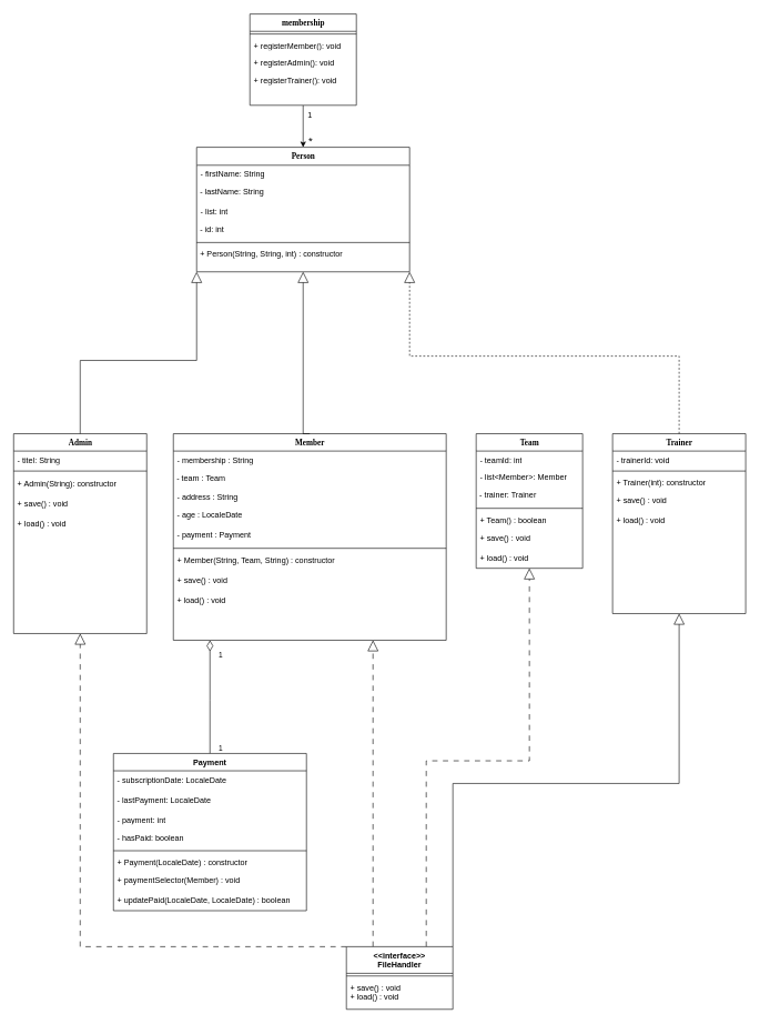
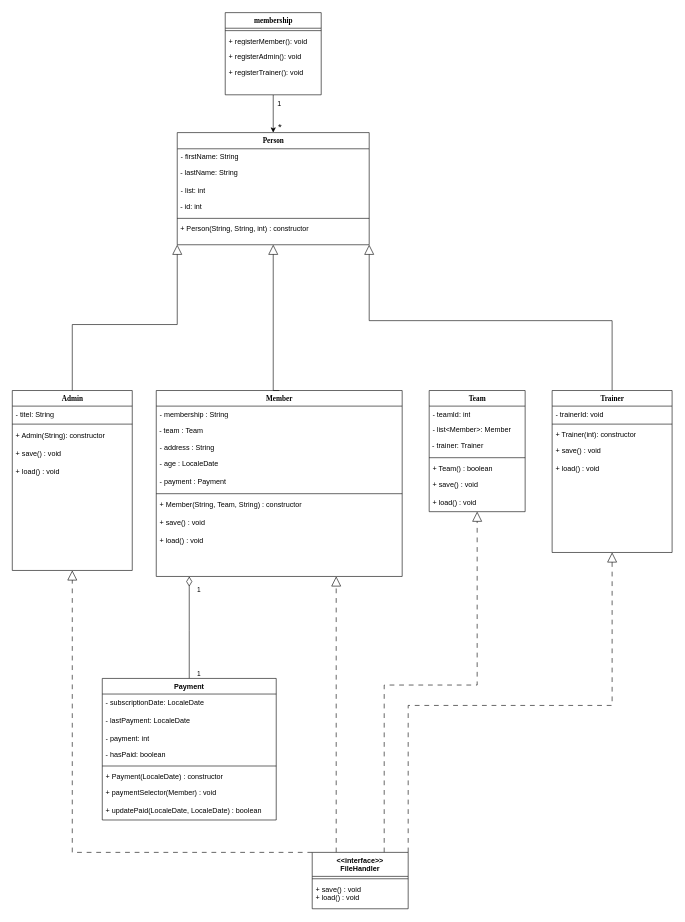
  <mxCell id="0" />
  <mxCell id="1" parent="0" />
  <mxCell id="2" value="&lt;div&gt;Person&lt;/div&gt;" style="swimlane;html=1;fontStyle=1;align=center;verticalAlign=top;childLayout=stackLayout;horizontal=1;startSize=27;horizontalStack=0;resizeParent=1;resizeLast=0;collapsible=1;marginBottom=0;swimlaneFillColor=#ffffff;rounded=0;shadow=0;comic=0;labelBackgroundColor=none;strokeWidth=1;fillColor=none;fontFamily=Verdana;fontSize=12" vertex="1" parent="1"><mxGeometry x="295" y="220" width="320" height="187" as="geometry" /></mxCell>
  <mxCell id="3" value="- firstName: String" style="text;html=1;strokeColor=none;fillColor=none;align=left;verticalAlign=top;spacingLeft=4;spacingRight=4;whiteSpace=wrap;overflow=hidden;rotatable=0;points=[[0,0.5],[1,0.5]];portConstraint=eastwest;" vertex="1" parent="2"><mxGeometry y="27" width="320" height="26" as="geometry" /></mxCell>
  <mxCell id="4" value="&lt;div&gt;&amp;nbsp;- lastName: String&lt;/div&gt;" style="text;html=1;align=left;verticalAlign=middle;resizable=0;points=[];autosize=1;strokeColor=none;fillColor=none;" vertex="1" parent="2"><mxGeometry y="53" width="320" height="30" as="geometry" /></mxCell>
  <mxCell id="5" value="- list: int" style="text;html=1;strokeColor=none;fillColor=none;align=left;verticalAlign=top;spacingLeft=4;spacingRight=4;whiteSpace=wrap;overflow=hidden;rotatable=0;points=[[0,0.5],[1,0.5]];portConstraint=eastwest;" vertex="1" parent="2"><mxGeometry y="83" width="320" height="26" as="geometry" /></mxCell>
  <mxCell id="6" value="&amp;nbsp;- id: int" style="text;html=1;align=left;verticalAlign=middle;resizable=0;points=[];autosize=1;strokeColor=none;fillColor=none;" vertex="1" parent="2"><mxGeometry y="109" width="320" height="30" as="geometry" /></mxCell>
  <mxCell id="7" value="" style="line;html=1;strokeWidth=1;fillColor=none;align=left;verticalAlign=middle;spacingTop=-1;spacingLeft=3;spacingRight=3;rotatable=0;labelPosition=right;points=[];portConstraint=eastwest;" vertex="1" parent="2"><mxGeometry y="139" width="320" height="8" as="geometry" /></mxCell>
  <mxCell id="8" value="&lt;div align=&quot;left&quot;&gt;&amp;nbsp;+ Person(String, String, int) : constructor&lt;/div&gt;&lt;div align=&quot;left&quot;&gt;&amp;nbsp;&lt;/div&gt;" style="text;html=1;align=left;verticalAlign=middle;resizable=0;points=[];autosize=1;strokeColor=none;fillColor=none;" vertex="1" parent="2"><mxGeometry y="147" width="320" height="40" as="geometry" /></mxCell>
  <mxCell id="9" style="edgeStyle=orthogonalEdgeStyle;rounded=0;orthogonalLoop=1;jettySize=auto;html=1;" edge="1" parent="1" source="10" target="2"><mxGeometry relative="1" as="geometry" /></mxCell>
  <mxCell id="10" value="membership" style="swimlane;html=1;fontStyle=1;align=center;verticalAlign=top;childLayout=stackLayout;horizontal=1;startSize=26;horizontalStack=0;resizeParent=1;resizeLast=0;collapsible=1;marginBottom=0;swimlaneFillColor=#ffffff;rounded=0;shadow=0;comic=0;labelBackgroundColor=none;strokeWidth=1;fillColor=none;fontFamily=Verdana;fontSize=12" vertex="1" parent="1"><mxGeometry x="375" y="20" width="160" height="137" as="geometry" /></mxCell>
  <mxCell id="11" value="" style="line;html=1;strokeWidth=1;fillColor=none;align=left;verticalAlign=middle;spacingTop=-1;spacingLeft=3;spacingRight=3;rotatable=0;labelPosition=right;points=[];portConstraint=eastwest;" vertex="1" parent="10"><mxGeometry y="26" width="160" height="8" as="geometry" /></mxCell>
  <mxCell id="12" value="+ registerMember(): void" style="text;html=1;strokeColor=none;fillColor=none;align=left;verticalAlign=top;spacingLeft=4;spacingRight=4;whiteSpace=wrap;overflow=hidden;rotatable=0;points=[[0,0.5],[1,0.5]];portConstraint=eastwest;" vertex="1" parent="10"><mxGeometry y="34" width="160" height="26" as="geometry" /></mxCell>
  <mxCell id="13" value="+ registerAdmin(): void" style="text;html=1;strokeColor=none;fillColor=none;align=left;verticalAlign=top;spacingLeft=4;spacingRight=4;whiteSpace=wrap;overflow=hidden;rotatable=0;points=[[0,0.5],[1,0.5]];portConstraint=eastwest;" vertex="1" parent="10"><mxGeometry y="60" width="160" height="26" as="geometry" /></mxCell>
  <mxCell id="14" value="+ registerTrainer(): void" style="text;html=1;strokeColor=none;fillColor=none;align=left;verticalAlign=top;spacingLeft=4;spacingRight=4;whiteSpace=wrap;overflow=hidden;rotatable=0;points=[[0,0.5],[1,0.5]];portConstraint=eastwest;" vertex="1" parent="10"><mxGeometry y="86" width="160" height="26" as="geometry" /></mxCell>
  <mxCell id="15" value="Admin" style="swimlane;html=1;fontStyle=1;align=center;verticalAlign=top;childLayout=stackLayout;horizontal=1;startSize=26;horizontalStack=0;resizeParent=1;resizeLast=0;collapsible=1;marginBottom=0;swimlaneFillColor=#ffffff;rounded=0;shadow=0;comic=0;labelBackgroundColor=none;strokeWidth=1;fillColor=none;fontFamily=Verdana;fontSize=12" vertex="1" parent="1"><mxGeometry x="20" y="650" width="200" height="300" as="geometry" /></mxCell>
  <mxCell id="16" value="- titel: String" style="text;html=1;strokeColor=none;fillColor=none;align=left;verticalAlign=top;spacingLeft=4;spacingRight=4;whiteSpace=wrap;overflow=hidden;rotatable=0;points=[[0,0.5],[1,0.5]];portConstraint=eastwest;" vertex="1" parent="15"><mxGeometry y="26" width="200" height="26" as="geometry" /></mxCell>
  <mxCell id="17" value="" style="line;html=1;strokeWidth=1;fillColor=none;align=left;verticalAlign=middle;spacingTop=-1;spacingLeft=3;spacingRight=3;rotatable=0;labelPosition=right;points=[];portConstraint=eastwest;" vertex="1" parent="15"><mxGeometry y="52" width="200" height="8" as="geometry" /></mxCell>
  <mxCell id="18" value="&lt;div&gt;+ Admin(String): constructor&lt;/div&gt;" style="text;html=1;align=left;verticalAlign=middle;resizable=0;points=[];autosize=1;strokeColor=none;fillColor=none;spacingLeft=4;" vertex="1" parent="15"><mxGeometry y="60" width="200" height="30" as="geometry" /></mxCell>
  <mxCell id="19" value="&lt;div align=&quot;left&quot;&gt;+ save() : void&lt;/div&gt;" style="text;html=1;align=left;verticalAlign=middle;resizable=0;points=[];autosize=1;strokeColor=none;fillColor=none;spacingLeft=4;" vertex="1" parent="15"><mxGeometry y="90" width="200" height="30" as="geometry" /></mxCell>
  <mxCell id="20" value="+ load() : void" style="text;html=1;align=left;verticalAlign=middle;resizable=0;points=[];autosize=1;strokeColor=none;fillColor=none;spacingLeft=4;" vertex="1" parent="15"><mxGeometry y="120" width="200" height="30" as="geometry" /></mxCell>
  <mxCell id="21" style="edgeStyle=orthogonalEdgeStyle;rounded=0;orthogonalLoop=1;jettySize=auto;html=1;exitX=0.5;exitY=0;exitDx=0;exitDy=0;endArrow=block;startFill=0;endFill=0;endSize=14;entryX=0.5;entryY=1;entryDx=0;entryDy=0;" edge="1" parent="1" source="22" target="2"><mxGeometry relative="1" as="geometry"><mxPoint x="220" y="540" as="targetPoint" /><Array as="points"><mxPoint x="455" y="650" /></Array></mxGeometry></mxCell>
  <mxCell id="22" value="Member" style="swimlane;html=1;fontStyle=1;align=center;verticalAlign=top;childLayout=stackLayout;horizontal=1;startSize=26;horizontalStack=0;resizeParent=1;resizeLast=0;collapsible=1;marginBottom=0;swimlaneFillColor=#ffffff;rounded=0;shadow=0;comic=0;labelBackgroundColor=none;strokeWidth=1;fillColor=none;fontFamily=Verdana;fontSize=12" vertex="1" parent="1"><mxGeometry x="260" y="650" width="410" height="310" as="geometry" /></mxCell>
  <mxCell id="23" value="- membership : String" style="text;html=1;strokeColor=none;fillColor=none;align=left;verticalAlign=top;spacingLeft=4;spacingRight=4;whiteSpace=wrap;overflow=hidden;rotatable=0;points=[[0,0.5],[1,0.5]];portConstraint=eastwest;" vertex="1" parent="22"><mxGeometry y="26" width="410" height="26" as="geometry" /></mxCell>
  <mxCell id="24" value="&amp;nbsp;- team : Team" style="text;html=1;align=left;verticalAlign=middle;resizable=0;points=[];autosize=1;strokeColor=none;fillColor=none;" vertex="1" parent="22"><mxGeometry y="52" width="410" height="30" as="geometry" /></mxCell>
  <mxCell id="25" value="&lt;div&gt;- address : String&lt;/div&gt;" style="text;html=1;strokeColor=none;fillColor=none;align=left;verticalAlign=top;spacingLeft=4;spacingRight=4;whiteSpace=wrap;overflow=hidden;rotatable=0;points=[[0,0.5],[1,0.5]];portConstraint=eastwest;" vertex="1" parent="22"><mxGeometry y="82" width="410" height="26" as="geometry" /></mxCell>
  <mxCell id="26" value="- age : LocaleDate" style="text;html=1;align=left;verticalAlign=middle;resizable=0;points=[];autosize=1;strokeColor=none;fillColor=none;spacingLeft=4;" vertex="1" parent="22"><mxGeometry y="108" width="410" height="30" as="geometry" /></mxCell>
  <mxCell id="27" value="- payment : Payment" style="text;html=1;align=left;verticalAlign=middle;resizable=0;points=[];autosize=1;strokeColor=none;fillColor=none;spacingLeft=4;" vertex="1" parent="22"><mxGeometry y="138" width="410" height="30" as="geometry" /></mxCell>
  <mxCell id="28" value="" style="line;html=1;strokeWidth=1;fillColor=none;align=left;verticalAlign=middle;spacingTop=-1;spacingLeft=3;spacingRight=3;rotatable=0;labelPosition=right;points=[];portConstraint=eastwest;" vertex="1" parent="22"><mxGeometry y="168" width="410" height="8" as="geometry" /></mxCell>
  <mxCell id="29" value="&lt;div&gt;+ Member(String, Team, String) : constructor&lt;/div&gt;" style="text;html=1;align=left;verticalAlign=middle;resizable=0;points=[];autosize=1;strokeColor=none;fillColor=none;spacingLeft=4;" vertex="1" parent="22"><mxGeometry y="176" width="410" height="30" as="geometry" /></mxCell>
  <mxCell id="30" value="+ save() : void" style="text;html=1;align=left;verticalAlign=middle;resizable=0;points=[];autosize=1;strokeColor=none;fillColor=none;spacingLeft=4;" vertex="1" parent="22"><mxGeometry y="206" width="410" height="30" as="geometry" /></mxCell>
  <mxCell id="31" value="+ load() : void" style="text;html=1;align=left;verticalAlign=middle;resizable=0;points=[];autosize=1;strokeColor=none;fillColor=none;spacingLeft=4;" vertex="1" parent="22"><mxGeometry y="236" width="410" height="30" as="geometry" /></mxCell>
- <mxCell id="32" style="edgeStyle=orthogonalEdgeStyle;rounded=0;orthogonalLoop=1;jettySize=auto;html=1;exitX=0.5;exitY=0;exitDx=0;exitDy=0;entryX=1;entryY=1;entryDx=0;entryDy=0;endArrow=block;endFill=0;endSize=14;dashed=1;" edge="1" parent="1" source="33" target="2"><mxGeometry relative="1" as="geometry" /></mxCell>
+ <mxCell id="32" style="edgeStyle=orthogonalEdgeStyle;rounded=0;orthogonalLoop=1;jettySize=auto;html=1;exitX=0.5;exitY=0;exitDx=0;exitDy=0;entryX=1;entryY=1;entryDx=0;entryDy=0;endArrow=block;endFill=0;endSize=14;" edge="1" parent="1" source="33" target="2"><mxGeometry relative="1" as="geometry" /></mxCell>
  <mxCell id="33" value="Trainer" style="swimlane;html=1;fontStyle=1;align=center;verticalAlign=top;childLayout=stackLayout;horizontal=1;startSize=26;horizontalStack=0;resizeParent=1;resizeLast=0;collapsible=1;marginBottom=0;swimlaneFillColor=#ffffff;rounded=0;shadow=0;comic=0;labelBackgroundColor=none;strokeWidth=1;fillColor=none;fontFamily=Verdana;fontSize=12" vertex="1" parent="1"><mxGeometry x="920" y="650" width="200" height="270" as="geometry" /></mxCell>
  <mxCell id="34" value="- trainerId: void" style="text;html=1;strokeColor=none;fillColor=none;align=left;verticalAlign=top;spacingLeft=4;spacingRight=4;whiteSpace=wrap;overflow=hidden;rotatable=0;points=[[0,0.5],[1,0.5]];portConstraint=eastwest;" vertex="1" parent="33"><mxGeometry y="26" width="200" height="26" as="geometry" /></mxCell>
  <mxCell id="35" value="" style="line;html=1;strokeWidth=1;fillColor=none;align=left;verticalAlign=middle;spacingTop=-1;spacingLeft=3;spacingRight=3;rotatable=0;labelPosition=right;points=[];portConstraint=eastwest;" vertex="1" parent="33"><mxGeometry y="52" width="200" height="8" as="geometry" /></mxCell>
  <mxCell id="36" value="+ Trainer(int): constructor" style="text;html=1;strokeColor=none;fillColor=none;align=left;verticalAlign=top;spacingLeft=4;spacingRight=4;whiteSpace=wrap;overflow=hidden;rotatable=0;points=[[0,0.5],[1,0.5]];portConstraint=eastwest;" vertex="1" parent="33"><mxGeometry y="60" width="200" height="26" as="geometry" /></mxCell>
  <mxCell id="37" value="+ save() : void" style="text;html=1;align=left;verticalAlign=middle;resizable=0;points=[];autosize=1;strokeColor=none;fillColor=none;spacingLeft=4;" vertex="1" parent="33"><mxGeometry y="86" width="200" height="30" as="geometry" /></mxCell>
  <mxCell id="38" value="+ load() : void" style="text;html=1;align=left;verticalAlign=middle;resizable=0;points=[];autosize=1;strokeColor=none;fillColor=none;spacingLeft=4;" vertex="1" parent="33"><mxGeometry y="116" width="200" height="30" as="geometry" /></mxCell>
  <mxCell id="39" value="Team" style="swimlane;html=1;fontStyle=1;align=center;verticalAlign=top;childLayout=stackLayout;horizontal=1;startSize=26;horizontalStack=0;resizeParent=1;resizeLast=0;collapsible=1;marginBottom=0;swimlaneFillColor=#ffffff;rounded=0;shadow=0;comic=0;labelBackgroundColor=none;strokeWidth=1;fillColor=none;fontFamily=Verdana;fontSize=12" vertex="1" parent="1"><mxGeometry x="715" y="650" width="160" height="202" as="geometry" /></mxCell>
  <mxCell id="40" value="- teamId: int" style="text;html=1;strokeColor=none;fillColor=none;align=left;verticalAlign=top;spacingLeft=4;spacingRight=4;whiteSpace=wrap;overflow=hidden;rotatable=0;points=[[0,0.5],[1,0.5]];portConstraint=eastwest;" vertex="1" parent="39"><mxGeometry y="26" width="160" height="26" as="geometry" /></mxCell>
  <mxCell id="41" value="- list&amp;lt;Member&amp;gt;: Member" style="text;html=1;strokeColor=none;fillColor=none;align=left;verticalAlign=top;spacingLeft=4;spacingRight=4;whiteSpace=wrap;overflow=hidden;rotatable=0;points=[[0,0.5],[1,0.5]];portConstraint=eastwest;" vertex="1" parent="39"><mxGeometry y="52" width="160" height="26" as="geometry" /></mxCell>
  <mxCell id="42" value="&amp;nbsp;- trainer: Trainer" style="text;html=1;align=left;verticalAlign=top;resizable=0;points=[];autosize=1;strokeColor=none;fillColor=none;" vertex="1" parent="39"><mxGeometry y="78" width="160" height="30" as="geometry" /></mxCell>
  <mxCell id="43" value="" style="line;html=1;strokeWidth=1;fillColor=none;align=left;verticalAlign=middle;spacingTop=-1;spacingLeft=3;spacingRight=3;rotatable=0;labelPosition=right;points=[];portConstraint=eastwest;" vertex="1" parent="39"><mxGeometry y="108" width="160" height="8" as="geometry" /></mxCell>
  <mxCell id="44" value="+ Team() : boolean" style="text;html=1;strokeColor=none;fillColor=none;align=left;verticalAlign=top;spacingLeft=4;spacingRight=4;whiteSpace=wrap;overflow=hidden;rotatable=0;points=[[0,0.5],[1,0.5]];portConstraint=eastwest;" vertex="1" parent="39"><mxGeometry y="116" width="160" height="26" as="geometry" /></mxCell>
  <mxCell id="45" value="+ save() : void" style="text;html=1;align=left;verticalAlign=middle;resizable=0;points=[];autosize=1;strokeColor=none;fillColor=none;spacingLeft=4;" vertex="1" parent="39"><mxGeometry y="142" width="160" height="30" as="geometry" /></mxCell>
  <mxCell id="46" value="+ load() : void" style="text;html=1;align=left;verticalAlign=middle;resizable=0;points=[];autosize=1;strokeColor=none;fillColor=none;spacingLeft=4;" vertex="1" parent="39"><mxGeometry y="172" width="160" height="30" as="geometry" /></mxCell>
  <mxCell id="47" style="edgeStyle=orthogonalEdgeStyle;rounded=0;orthogonalLoop=1;jettySize=auto;html=1;exitX=0.5;exitY=0;exitDx=0;exitDy=0;endArrow=block;endFill=0;endSize=14;entryX=0;entryY=1;entryDx=0;entryDy=0;" edge="1" parent="1" source="15" target="2"><mxGeometry relative="1" as="geometry"><mxPoint x="130" y="550" as="targetPoint" /><Array as="points"><mxPoint x="120" y="540" /><mxPoint x="295" y="540" /></Array></mxGeometry></mxCell>
  <mxCell id="48" style="edgeStyle=orthogonalEdgeStyle;rounded=0;orthogonalLoop=1;jettySize=auto;html=1;exitX=0;exitY=0;exitDx=0;exitDy=0;entryX=0.5;entryY=1;entryDx=0;entryDy=0;dashed=1;dashPattern=8 8;endArrow=block;endFill=0;endSize=14;" edge="1" parent="1" source="52" target="15"><mxGeometry relative="1" as="geometry"><Array as="points"><mxPoint x="120" y="1420" /></Array></mxGeometry></mxCell>
- <mxCell id="49" style="edgeStyle=orthogonalEdgeStyle;rounded=0;orthogonalLoop=1;jettySize=auto;html=1;exitX=1;exitY=0;exitDx=0;exitDy=0;entryX=0.5;entryY=1;entryDx=0;entryDy=0;dashed=0;dashPattern=8 8;endArrow=block;endFill=0;endSize=14;" edge="1" parent="1" source="52" target="33"><mxGeometry relative="1" as="geometry" /></mxCell>
+ <mxCell id="49" style="edgeStyle=orthogonalEdgeStyle;rounded=0;orthogonalLoop=1;jettySize=auto;html=1;exitX=1;exitY=0;exitDx=0;exitDy=0;entryX=0.5;entryY=1;entryDx=0;entryDy=0;dashed=1;dashPattern=8 8;endArrow=block;endFill=0;endSize=14;" edge="1" parent="1" source="52" target="33"><mxGeometry relative="1" as="geometry" /></mxCell>
  <mxCell id="50" style="edgeStyle=orthogonalEdgeStyle;rounded=0;orthogonalLoop=1;jettySize=auto;html=1;exitX=0.75;exitY=0;exitDx=0;exitDy=0;entryX=0.5;entryY=1;entryDx=0;entryDy=0;endArrow=block;endFill=0;endSize=14;dashed=1;dashPattern=8 8;" edge="1" parent="1" source="52" target="39"><mxGeometry relative="1" as="geometry" /></mxCell>
  <mxCell id="51" style="edgeStyle=orthogonalEdgeStyle;rounded=0;orthogonalLoop=1;jettySize=auto;html=1;exitX=0.25;exitY=0;exitDx=0;exitDy=0;dashed=1;dashPattern=8 8;endSize=14;endArrow=block;endFill=0;" edge="1" parent="1" source="52"><mxGeometry relative="1" as="geometry"><mxPoint x="560" y="960" as="targetPoint" /></mxGeometry></mxCell>
  <mxCell id="52" value="&amp;lt;&amp;lt;interface&amp;gt;&amp;gt;&lt;div&gt;FileHandler&lt;/div&gt;" style="swimlane;fontStyle=1;align=center;verticalAlign=top;childLayout=stackLayout;horizontal=1;startSize=40;horizontalStack=0;resizeParent=1;resizeParentMax=0;resizeLast=0;collapsible=1;marginBottom=0;whiteSpace=wrap;html=1;" vertex="1" parent="1"><mxGeometry x="520" y="1420" width="160" height="94" as="geometry" /></mxCell>
  <mxCell id="53" value="" style="line;strokeWidth=1;fillColor=none;align=left;verticalAlign=middle;spacingTop=-1;spacingLeft=3;spacingRight=3;rotatable=0;labelPosition=right;points=[];portConstraint=eastwest;strokeColor=inherit;" vertex="1" parent="52"><mxGeometry y="40" width="160" height="8" as="geometry" /></mxCell>
  <mxCell id="54" value="&lt;div&gt;+ save() : void&lt;/div&gt;&lt;div&gt;+ load() : void&lt;/div&gt;" style="text;strokeColor=none;fillColor=none;align=left;verticalAlign=top;spacingLeft=4;spacingRight=4;overflow=hidden;rotatable=0;points=[[0,0.5],[1,0.5]];portConstraint=eastwest;whiteSpace=wrap;html=1;" vertex="1" parent="52"><mxGeometry y="48" width="160" height="46" as="geometry" /></mxCell>
  <mxCell id="55" style="edgeStyle=orthogonalEdgeStyle;rounded=0;orthogonalLoop=1;jettySize=auto;html=1;endArrow=diamondThin;endFill=0;endSize=14;" edge="1" parent="1" source="58"><mxGeometry relative="1" as="geometry"><mxPoint x="315" y="960" as="targetPoint" /></mxGeometry></mxCell>
  <mxCell id="56" value="1" style="edgeLabel;html=1;align=center;verticalAlign=middle;resizable=0;points=[];" connectable="0" vertex="1" parent="55"><mxGeometry x="-0.836" y="-3" relative="1" as="geometry"><mxPoint x="12" y="5" as="offset" /></mxGeometry></mxCell>
  <mxCell id="57" value="1" style="edgeLabel;html=1;align=center;verticalAlign=middle;resizable=0;points=[];" connectable="0" vertex="1" parent="55"><mxGeometry x="0.619" y="-1" relative="1" as="geometry"><mxPoint x="14" y="-11" as="offset" /></mxGeometry></mxCell>
  <mxCell id="58" value="Payment" style="swimlane;fontStyle=1;align=center;verticalAlign=top;childLayout=stackLayout;horizontal=1;startSize=26;horizontalStack=0;resizeParent=1;resizeParentMax=0;resizeLast=0;collapsible=1;marginBottom=0;whiteSpace=wrap;html=1;" vertex="1" parent="1"><mxGeometry x="170" y="1130" width="290" height="236" as="geometry" /></mxCell>
  <mxCell id="59" value="- subscriptionDate: LocaleDate" style="text;html=1;align=left;verticalAlign=middle;resizable=0;points=[];autosize=1;strokeColor=none;fillColor=none;spacingLeft=4;" vertex="1" parent="58"><mxGeometry y="26" width="290" height="30" as="geometry" /></mxCell>
  <mxCell id="60" value="- lastPayment: LocaleDate" style="text;html=1;align=left;verticalAlign=middle;resizable=0;points=[];autosize=1;strokeColor=none;fillColor=none;spacingLeft=4;" vertex="1" parent="58"><mxGeometry y="56" width="290" height="30" as="geometry" /></mxCell>
  <mxCell id="61" value="- payment: int" style="text;strokeColor=none;fillColor=none;align=left;verticalAlign=top;spacingLeft=4;spacingRight=4;overflow=hidden;rotatable=0;points=[[0,0.5],[1,0.5]];portConstraint=eastwest;whiteSpace=wrap;html=1;" vertex="1" parent="58"><mxGeometry y="86" width="290" height="26" as="geometry" /></mxCell>
  <mxCell id="62" value="- hasPaid: boolean" style="text;html=1;align=left;verticalAlign=middle;resizable=0;points=[];autosize=1;strokeColor=none;fillColor=none;spacingLeft=4;" vertex="1" parent="58"><mxGeometry y="112" width="290" height="30" as="geometry" /></mxCell>
  <mxCell id="63" value="" style="line;strokeWidth=1;fillColor=none;align=left;verticalAlign=middle;spacingTop=-1;spacingLeft=3;spacingRight=3;rotatable=0;labelPosition=right;points=[];portConstraint=eastwest;strokeColor=inherit;" vertex="1" parent="58"><mxGeometry y="142" width="290" height="8" as="geometry" /></mxCell>
  <mxCell id="64" value="+ Payment(LocaleDate) : constructor" style="text;strokeColor=none;fillColor=none;align=left;verticalAlign=top;spacingLeft=4;spacingRight=4;overflow=hidden;rotatable=0;points=[[0,0.5],[1,0.5]];portConstraint=eastwest;whiteSpace=wrap;html=1;" vertex="1" parent="58"><mxGeometry y="150" width="290" height="26" as="geometry" /></mxCell>
  <mxCell id="65" value="&lt;div&gt;+ paymentSelector(Member) : void&lt;/div&gt;" style="text;html=1;align=left;verticalAlign=middle;resizable=0;points=[];autosize=1;strokeColor=none;fillColor=none;spacingLeft=4;" vertex="1" parent="58"><mxGeometry y="176" width="290" height="30" as="geometry" /></mxCell>
  <mxCell id="66" value="+ updatePaid(LocaleDate, LocaleDate) : boolean" style="text;html=1;align=left;verticalAlign=middle;resizable=0;points=[];autosize=1;strokeColor=none;fillColor=none;spacingLeft=4;" vertex="1" parent="58"><mxGeometry y="206" width="290" height="30" as="geometry" /></mxCell>
  <mxCell id="67" value="1" style="text;html=1;align=center;verticalAlign=middle;resizable=0;points=[];autosize=1;strokeColor=none;fillColor=none;" vertex="1" parent="1"><mxGeometry x="450" y="157" width="30" height="30" as="geometry" /></mxCell>
  <mxCell id="68" value="*" style="text;html=1;align=center;verticalAlign=middle;resizable=0;points=[];autosize=1;strokeColor=none;fillColor=none;fontSize=16;" vertex="1" parent="1"><mxGeometry x="451" y="196" width="30" height="30" as="geometry" /></mxCell>
